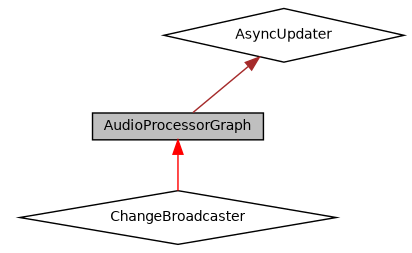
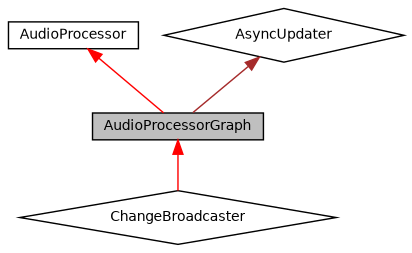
  digraph {
    node [color=black fontname=Helvetica fontsize=10 shape=box]
    edge [color=red dir=back fontname=Helvetica fontsize=10 labelfontname=Helvetica labelfontsize=10 style=solid]
    n1 [fillcolor=grey75 fontcolor=black height=0.2 label=AudioProcessorGraph style=filled width=0.4]
    n2 [height=0.2 label=ChangeBroadcaster shape=diamond width=0.4]
+   n3 [height=0.2 label=AudioProcessor width=0.4]
    n4 [height=0.2 label=AsyncUpdater shape=diamond width=0.4]
    n1 -> n2
+   n3 -> n1
    n4 -> n1 [color=brown]
  }
